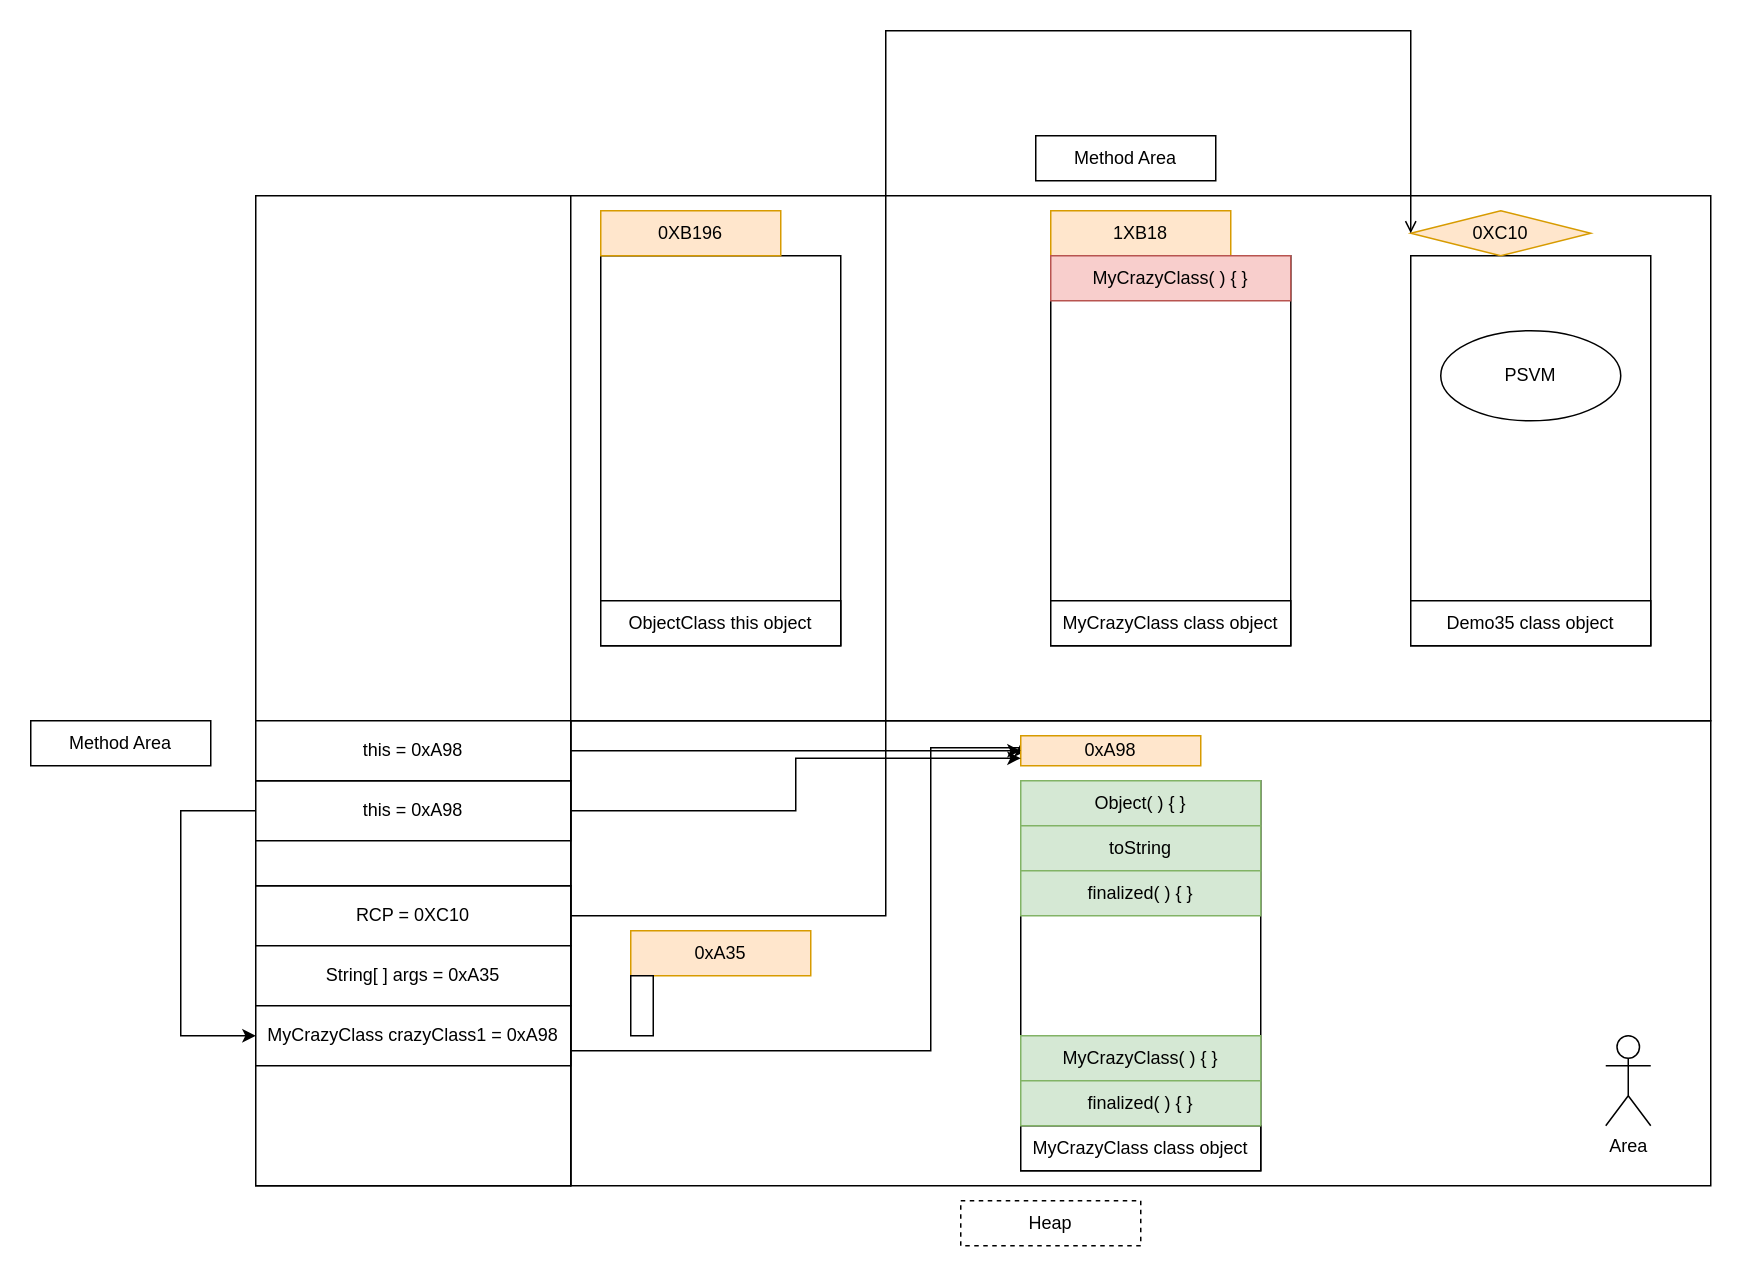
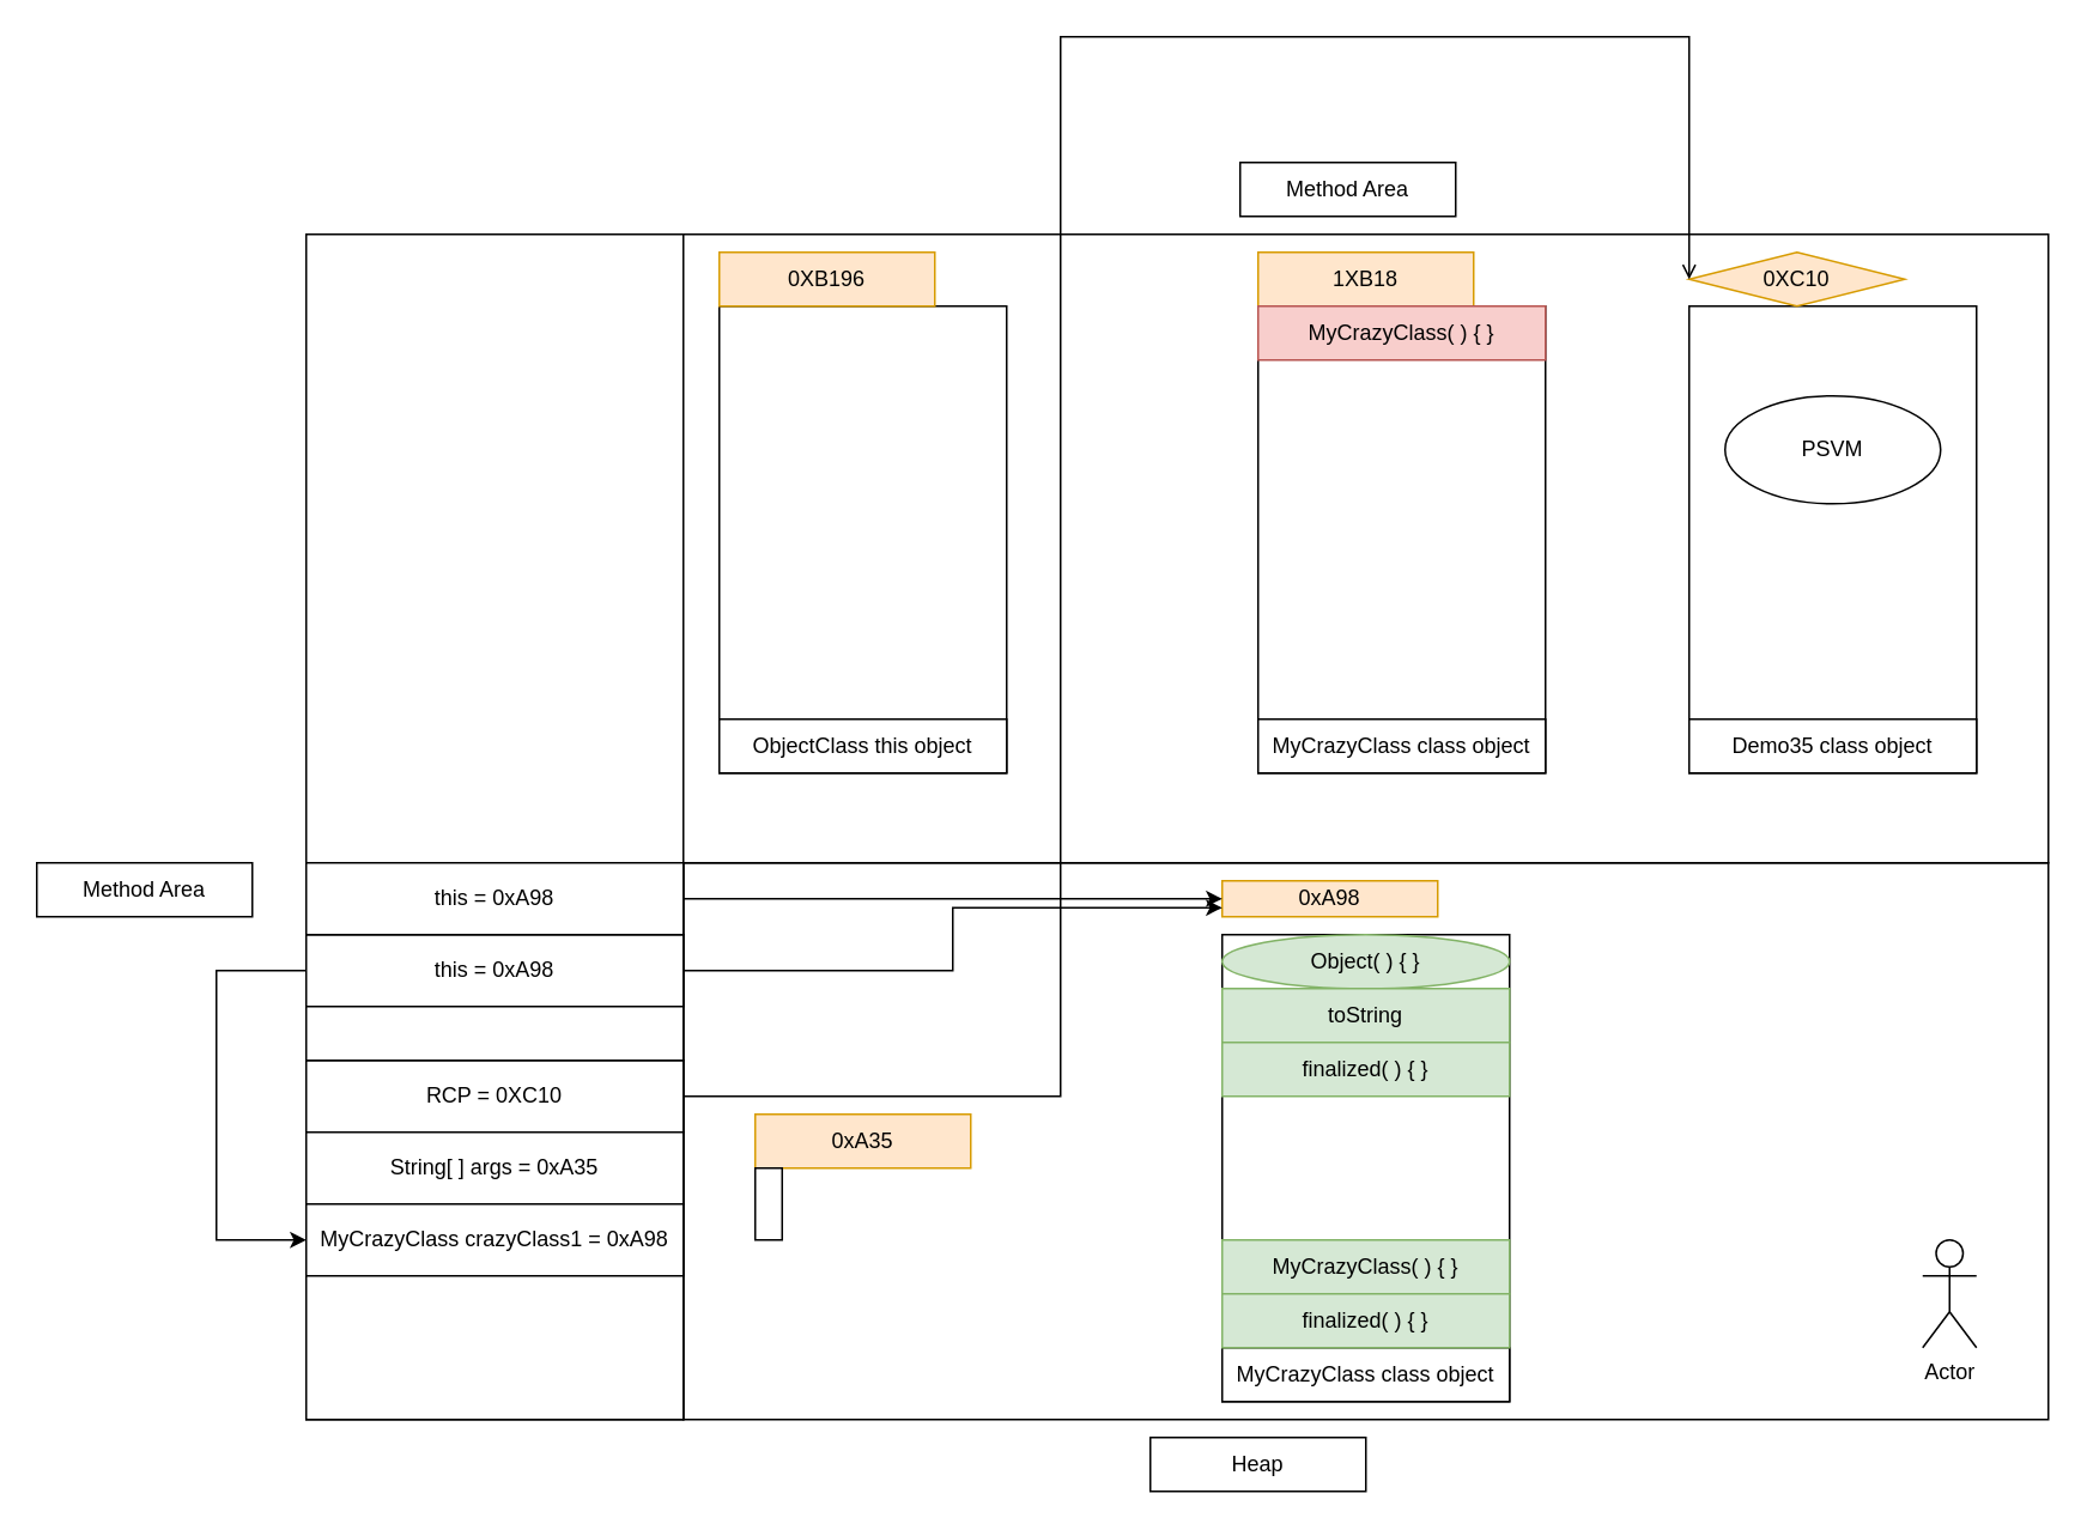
  <mxCell id="0" />
  <mxCell id="1" parent="0" />
  <mxCell id="2" value="" style="rounded=0;whiteSpace=wrap;html=1;" vertex="1" parent="1"><mxGeometry x="380" y="480" width="760" height="310" as="geometry" /></mxCell>
  <mxCell id="3" value="" style="rounded=0;whiteSpace=wrap;html=1;" vertex="1" parent="1"><mxGeometry x="170" y="130" width="210" height="660" as="geometry" /></mxCell>
  <mxCell id="4" value="" style="rounded=0;whiteSpace=wrap;html=1;" vertex="1" parent="1"><mxGeometry x="380" y="130" width="760" height="350" as="geometry" /></mxCell>
  <mxCell id="5" value="" style="rounded=0;whiteSpace=wrap;html=1;" vertex="1" parent="1"><mxGeometry x="940" y="170" width="160" height="260" as="geometry" /></mxCell>
  <mxCell id="6" value="0XC10" style="rhombus;whiteSpace=wrap;html=1;fillColor=#ffe6cc;strokeColor=#d79b00;" vertex="1" parent="1"><mxGeometry x="940" y="140" width="120" height="30" as="geometry" /></mxCell>
  <mxCell id="7" value="Demo35 class object" style="rounded=0;whiteSpace=wrap;html=1;" vertex="1" parent="1"><mxGeometry x="940" y="400" width="160" height="30" as="geometry" /></mxCell>
  <mxCell id="8" value="PSVM" style="ellipse;whiteSpace=wrap;html=1;" vertex="1" parent="1"><mxGeometry x="960" y="220" width="120" height="60" as="geometry" /></mxCell>
  <mxCell id="9" value="" style="rounded=0;whiteSpace=wrap;html=1;" vertex="1" parent="1"><mxGeometry x="170" y="590" width="210" height="200" as="geometry" /></mxCell>
  <mxCell id="10" style="edgeStyle=orthogonalEdgeStyle;rounded=0;orthogonalLoop=1;jettySize=auto;html=1;entryX=0;entryY=0.5;entryDx=0;entryDy=0;endArrow=open;" edge="1" parent="1" source="11" target="6"><mxGeometry relative="1" as="geometry"><Array as="points"><mxPoint x="590" y="610" /><mxPoint x="590" y="20" /><mxPoint x="940" y="20" /></Array></mxGeometry></mxCell>
  <mxCell id="11" value="RCP = 0XC10" style="rounded=0;whiteSpace=wrap;html=1;" vertex="1" parent="1"><mxGeometry x="170" y="590" width="210" height="40" as="geometry" /></mxCell>
  <mxCell id="12" value="String[ ] args = 0xA35" style="rounded=0;whiteSpace=wrap;html=1;" vertex="1" parent="1"><mxGeometry x="170" y="630" width="210" height="40" as="geometry" /></mxCell>
- <mxCell id="13" style="edgeStyle=orthogonalEdgeStyle;rounded=0;orthogonalLoop=1;jettySize=auto;html=1;entryX=0;entryY=0.25;entryDx=0;entryDy=0;" edge="1" parent="1" source="14" target="21"><mxGeometry relative="1" as="geometry"><Array as="points"><mxPoint x="620" y="700" /><mxPoint x="620" y="498" /></Array></mxGeometry></mxCell>
  <mxCell id="14" value="MyCrazyClass crazyClass1 = 0xA98" style="rounded=0;whiteSpace=wrap;html=1;" vertex="1" parent="1"><mxGeometry x="170" y="670" width="210" height="40" as="geometry" /></mxCell>
  <mxCell id="15" value="1XB18" style="rounded=0;whiteSpace=wrap;html=1;fillColor=#ffe6cc;strokeColor=#d79b00;" vertex="1" parent="1"><mxGeometry x="700" y="140" width="120" height="30" as="geometry" /></mxCell>
  <mxCell id="16" value="" style="rounded=0;whiteSpace=wrap;html=1;" vertex="1" parent="1"><mxGeometry x="700" y="170" width="160" height="260" as="geometry" /></mxCell>
  <mxCell id="17" value="MyCrazyClass class object" style="rounded=0;whiteSpace=wrap;html=1;" vertex="1" parent="1"><mxGeometry x="700" y="400" width="160" height="30" as="geometry" /></mxCell>
  <mxCell id="18" value="MyCrazyClass( ) { }" style="rounded=0;whiteSpace=wrap;html=1;fillColor=#f8cecc;strokeColor=#b85450;" vertex="1" parent="1"><mxGeometry x="700" y="170" width="160" height="30" as="geometry" /></mxCell>
  <mxCell id="19" value="" style="rounded=0;whiteSpace=wrap;html=1;" vertex="1" parent="1"><mxGeometry x="680" y="520" width="160" height="260" as="geometry" /></mxCell>
  <mxCell id="20" value="MyCrazyClass( ) { }" style="rounded=0;whiteSpace=wrap;html=1;fillColor=#d5e8d4;strokeColor=#82b366;" vertex="1" parent="1"><mxGeometry x="680" y="690" width="160" height="30" as="geometry" /></mxCell>
  <mxCell id="21" value="0xA98" style="rounded=0;whiteSpace=wrap;html=1;fillColor=#ffe6cc;strokeColor=#d79b00;" vertex="1" parent="1"><mxGeometry x="680" y="490" width="120" height="20" as="geometry" /></mxCell>
  <mxCell id="22" value="MyCrazyClass class object" style="rounded=0;whiteSpace=wrap;html=1;" vertex="1" parent="1"><mxGeometry x="680" y="750" width="160" height="30" as="geometry" /></mxCell>
  <mxCell id="23" value="" style="rounded=0;whiteSpace=wrap;html=1;" vertex="1" parent="1"><mxGeometry x="170" y="520" width="210" height="70" as="geometry" /></mxCell>
  <mxCell id="24" style="edgeStyle=orthogonalEdgeStyle;rounded=0;orthogonalLoop=1;jettySize=auto;html=1;entryX=0;entryY=0.5;entryDx=0;entryDy=0;" edge="1" parent="1" source="26" target="14"><mxGeometry relative="1" as="geometry"><Array as="points"><mxPoint x="120" y="540" /><mxPoint x="120" y="690" /></Array></mxGeometry></mxCell>
  <mxCell id="25" style="edgeStyle=orthogonalEdgeStyle;rounded=0;orthogonalLoop=1;jettySize=auto;html=1;entryX=0;entryY=0.75;entryDx=0;entryDy=0;" edge="1" parent="1" source="26" target="21"><mxGeometry relative="1" as="geometry" /></mxCell>
  <mxCell id="26" value="this = 0xA98" style="rounded=0;whiteSpace=wrap;html=1;" vertex="1" parent="1"><mxGeometry x="170" y="520" width="210" height="40" as="geometry" /></mxCell>
  <mxCell id="27" value="" style="rounded=0;whiteSpace=wrap;html=1;" vertex="1" parent="1"><mxGeometry x="400" y="170" width="160" height="260" as="geometry" /></mxCell>
  <mxCell id="28" value="0XB196" style="rounded=0;whiteSpace=wrap;html=1;fillColor=#ffe6cc;strokeColor=#d79b00;" vertex="1" parent="1"><mxGeometry x="400" y="140" width="120" height="30" as="geometry" /></mxCell>
  <mxCell id="29" value="ObjectClass this object" style="rounded=0;whiteSpace=wrap;html=1;" vertex="1" parent="1"><mxGeometry x="400" y="400" width="160" height="30" as="geometry" /></mxCell>
- <mxCell id="30" value="Object( ) { }" style="rounded=0;whiteSpace=wrap;html=1;fillColor=#d5e8d4;strokeColor=#82b366;" vertex="1" parent="1"><mxGeometry x="680" y="520" width="160" height="30" as="geometry" /></mxCell>
+ <mxCell id="30" value="Object( ) { }" style="ellipse;whiteSpace=wrap;html=1;fillColor=#d5e8d4;strokeColor=#82b366;" vertex="1" parent="1"><mxGeometry x="680" y="520" width="160" height="30" as="geometry" /></mxCell>
  <mxCell id="31" value="toString" style="rounded=0;whiteSpace=wrap;html=1;fillColor=#d5e8d4;strokeColor=#82b366;" vertex="1" parent="1"><mxGeometry x="680" y="550" width="160" height="30" as="geometry" /></mxCell>
  <mxCell id="32" style="edgeStyle=orthogonalEdgeStyle;rounded=0;orthogonalLoop=1;jettySize=auto;html=1;entryX=0;entryY=0.5;entryDx=0;entryDy=0;" edge="1" parent="1" source="33" target="21"><mxGeometry relative="1" as="geometry" /></mxCell>
  <mxCell id="33" value="this = 0xA98" style="rounded=0;whiteSpace=wrap;html=1;" vertex="1" parent="1"><mxGeometry x="170" y="480" width="210" height="40" as="geometry" /></mxCell>
  <mxCell id="34" value="0xA35" style="rounded=0;whiteSpace=wrap;html=1;fillColor=#ffe6cc;strokeColor=#d79b00;" vertex="1" parent="1"><mxGeometry x="420" y="620" width="120" height="30" as="geometry" /></mxCell>
  <mxCell id="35" value="" style="rounded=0;whiteSpace=wrap;html=1;" vertex="1" parent="1"><mxGeometry x="420" y="650" width="15" height="40" as="geometry" /></mxCell>
- <mxCell id="36" value="Area" style="shape=umlActor;verticalLabelPosition=bottom;verticalAlign=top;html=1;outlineConnect=0;" vertex="1" parent="1"><mxGeometry x="1070" y="690" width="30" height="60" as="geometry" /></mxCell>
+ <mxCell id="36" value="Actor" style="shape=umlActor;verticalLabelPosition=bottom;verticalAlign=top;html=1;outlineConnect=0;" vertex="1" parent="1"><mxGeometry x="1070" y="690" width="30" height="60" as="geometry" /></mxCell>
  <mxCell id="37" value="Method Area" style="rounded=0;whiteSpace=wrap;html=1;" vertex="1" parent="1"><mxGeometry x="690" y="90" width="120" height="30" as="geometry" /></mxCell>
- <mxCell id="38" value="Heap" style="rounded=0;whiteSpace=wrap;html=1;dashed=1;" vertex="1" parent="1"><mxGeometry x="640" y="800" width="120" height="30" as="geometry" /></mxCell>
+ <mxCell id="38" value="Heap" style="rounded=0;whiteSpace=wrap;html=1;" vertex="1" parent="1"><mxGeometry x="640" y="800" width="120" height="30" as="geometry" /></mxCell>
  <mxCell id="39" value="Method Area" style="rounded=0;whiteSpace=wrap;html=1;" vertex="1" parent="1"><mxGeometry x="20" y="480" width="120" height="30" as="geometry" /></mxCell>
  <mxCell id="40" value="finalized( ) { }" style="rounded=0;whiteSpace=wrap;html=1;fillColor=#d5e8d4;strokeColor=#82b366;" vertex="1" parent="1"><mxGeometry x="680" y="580" width="160" height="30" as="geometry" /></mxCell>
  <mxCell id="41" value="finalized( ) { }" style="rounded=0;whiteSpace=wrap;html=1;fillColor=#d5e8d4;strokeColor=#82b366;" vertex="1" parent="1"><mxGeometry x="680" y="720" width="160" height="30" as="geometry" /></mxCell>
